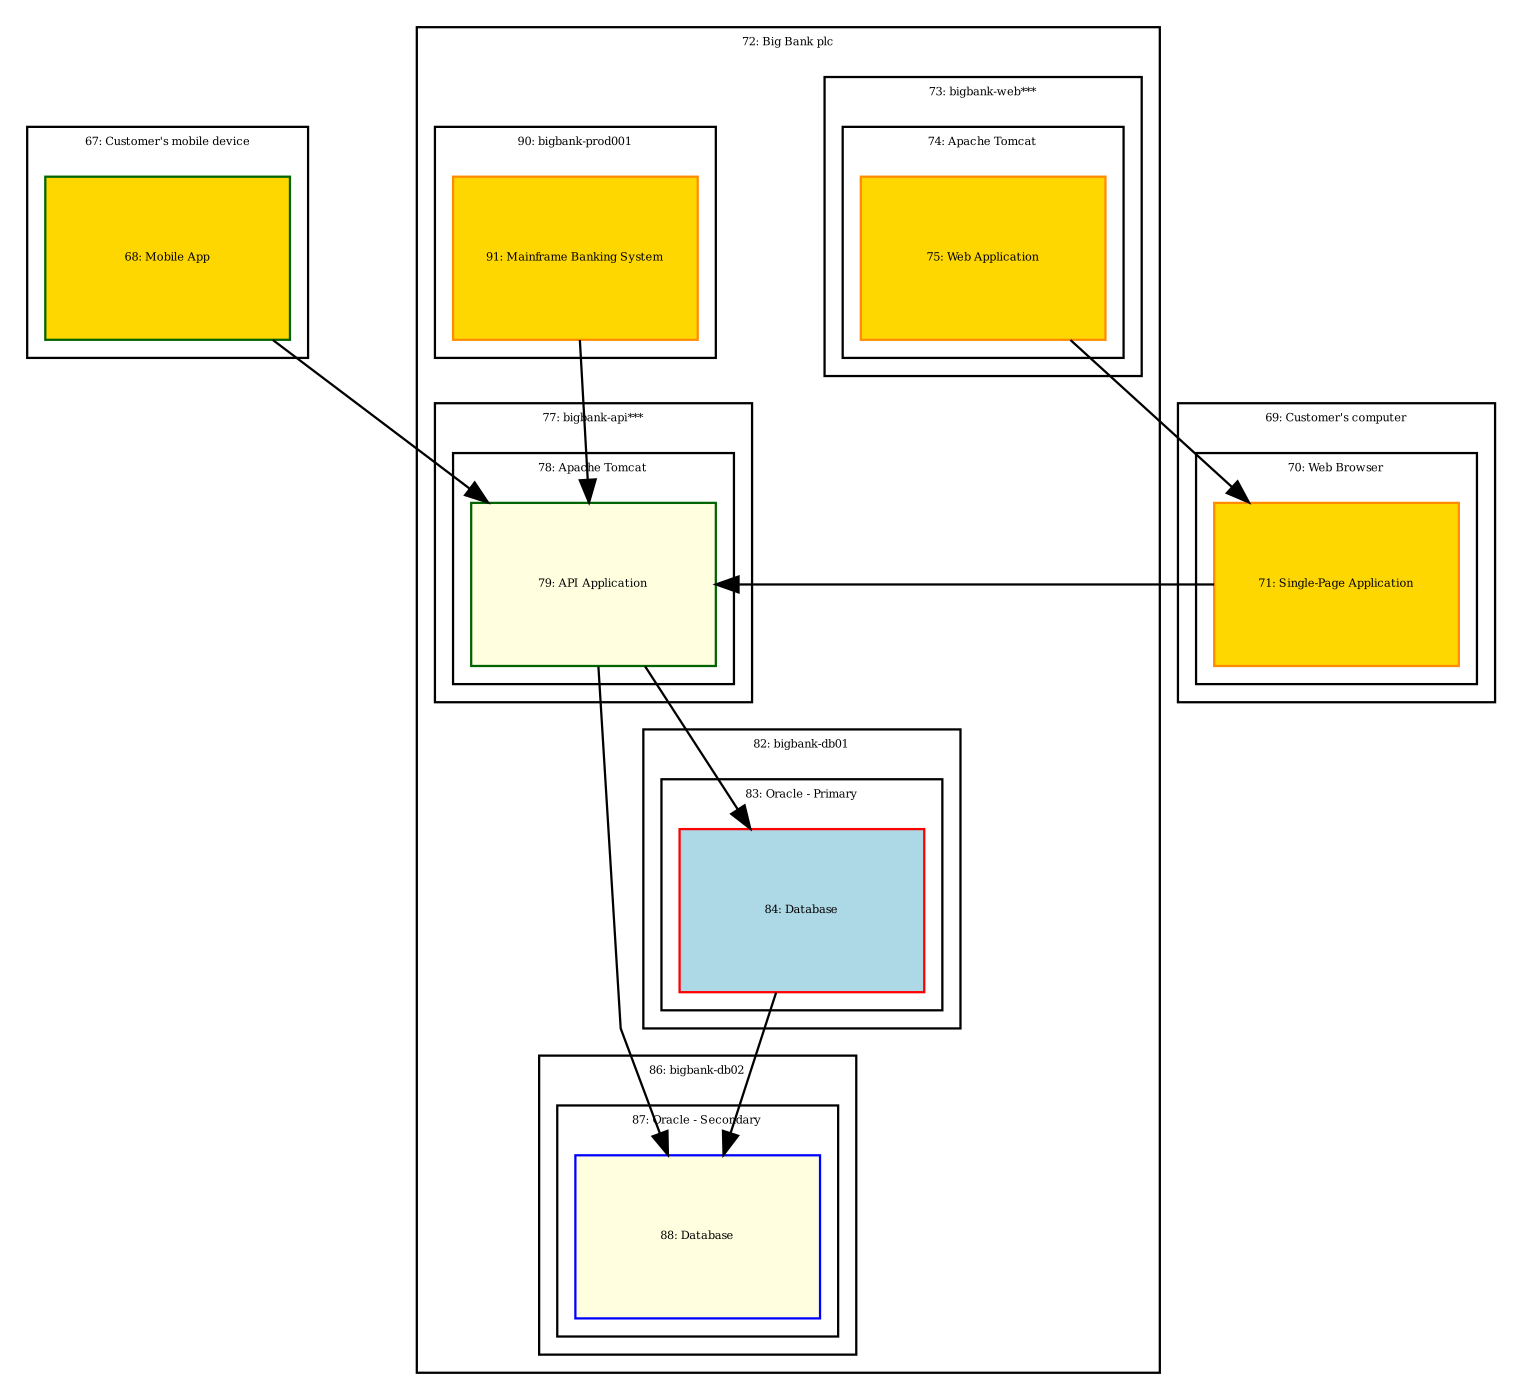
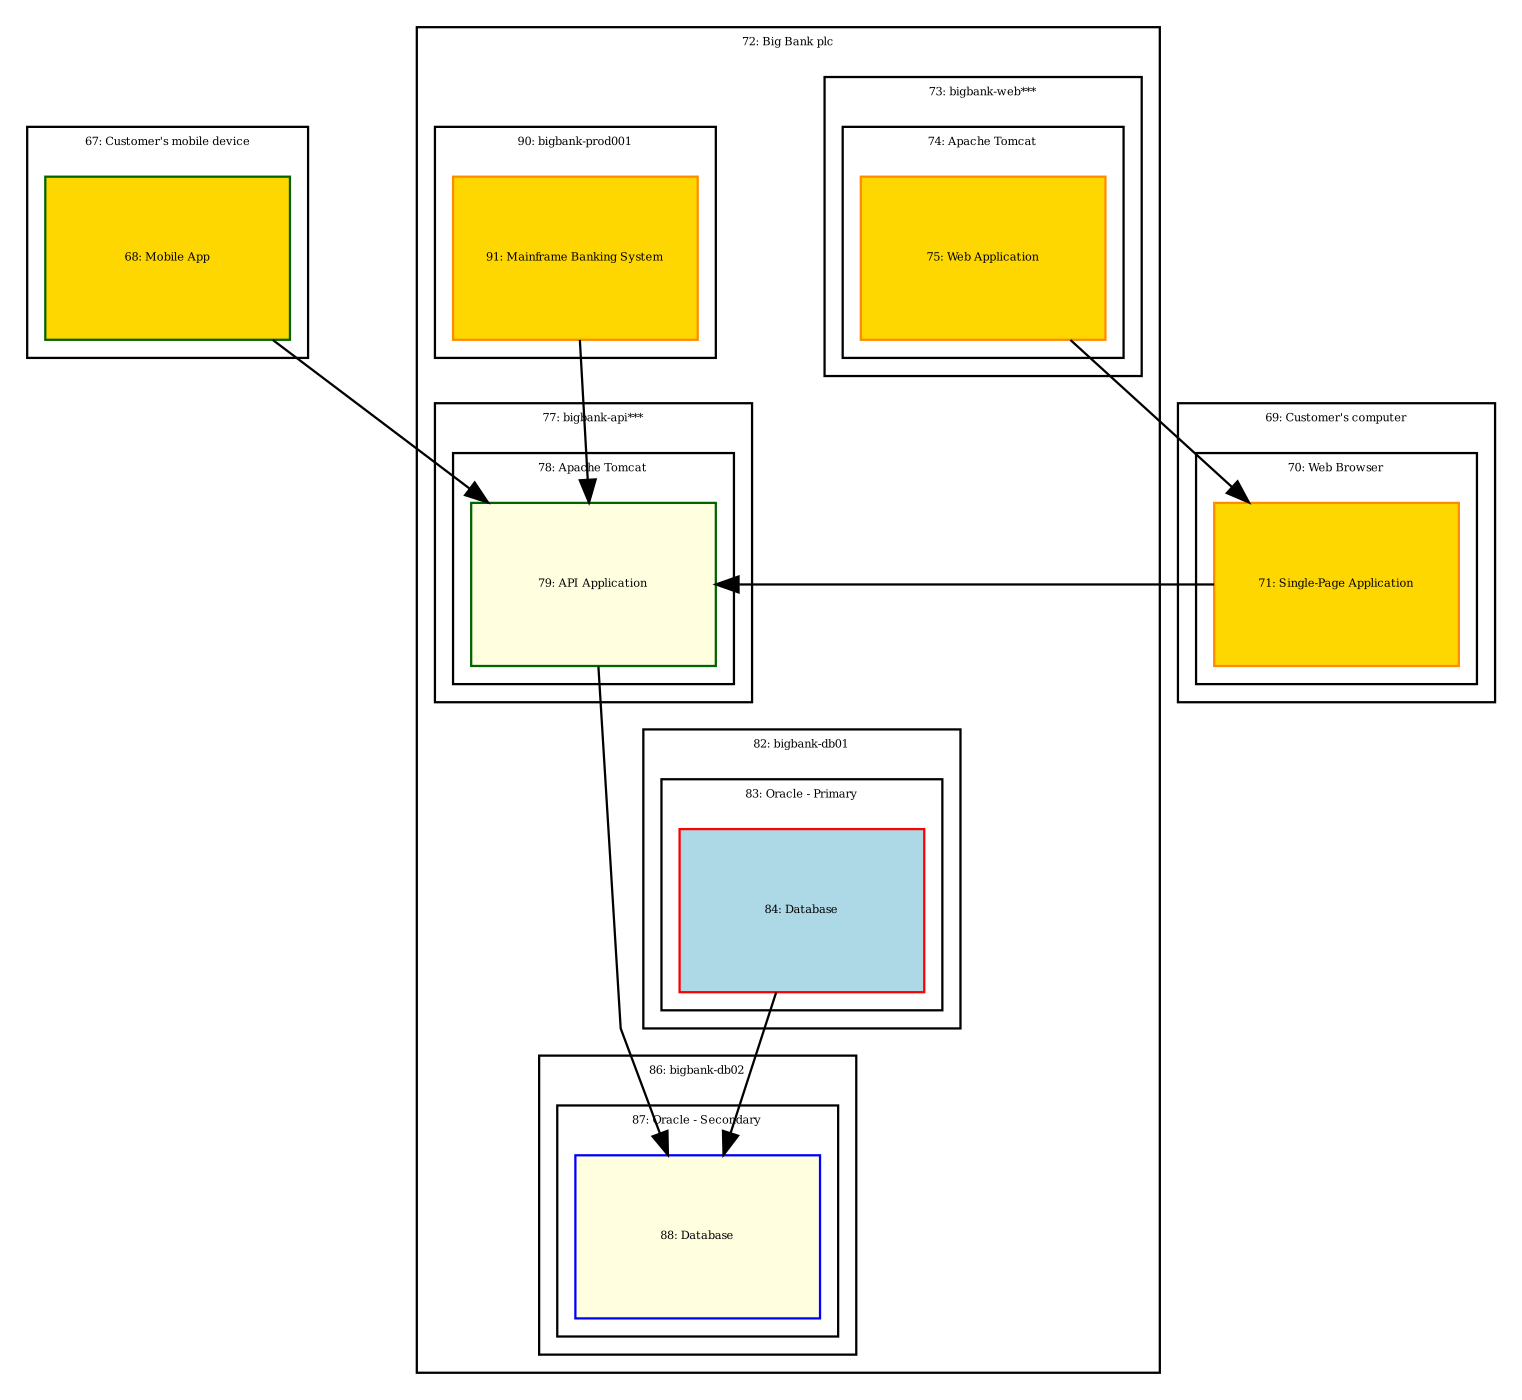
  digraph {
    compound=true
    fontsize=5
    nodesep=1.0
    rankdir=TB
    ranksep=1.0
    splines=polyline
    node [color=darkorange fillcolor=gold fixedsize=true fontsize=5 shape=box style=filled]
    n1 [color=darkgreen height=1.000000 label="68: Mobile App" width=1.500000]
    n2 [height=1.000000 label="71: Single-Page Application" width=1.500000]
    n3 [color=blue fillcolor=lightyellow height=1.000000 label="88: Database" width=1.500000]
    n4 [color=darkgreen fillcolor=lightyellow height=1.000000 label="79: API Application" width=1.500000]
    n5 [height=1.000000 label="91: Mainframe Banking System" width=1.500000]
    n6 [color=red fillcolor=lightblue height=1.000000 label="84: Database" width=1.500000]
    n7 [height=1.000000 label="75: Web Application" width=1.500000]
    subgraph cluster_1 {
      label="67: Customer's mobile device"
      n1
    }
    subgraph cluster_2 {
      label="69: Customer's computer"
      subgraph cluster_3 {
        label="70: Web Browser"
        n2
      }
    }
    subgraph cluster_4 {
      label="72: Big Bank plc"
      subgraph cluster_5 {
        label="86: bigbank-db02"
        subgraph cluster_6 {
          label="87: Oracle - Secondary"
          n3
        }
      }
      subgraph cluster_7 {
        label="77: bigbank-api***"
        subgraph cluster_8 {
          label="78: Apache Tomcat"
          n4
        }
      }
      subgraph cluster_9 {
        label="90: bigbank-prod001"
        n5
      }
      subgraph cluster_10 {
        label="82: bigbank-db01"
        subgraph cluster_11 {
          label="83: Oracle - Primary"
          n6
        }
      }
      subgraph cluster_12 {
        label="73: bigbank-web***"
        subgraph cluster_13 {
          label="74: Apache Tomcat"
          n7
        }
      }
    }
    n1 -> n4
    n2 -> n4
    n4 -> n3
-   n4 -> n6
    n5 -> n4
    n6 -> n3
    n7 -> n2
  }
